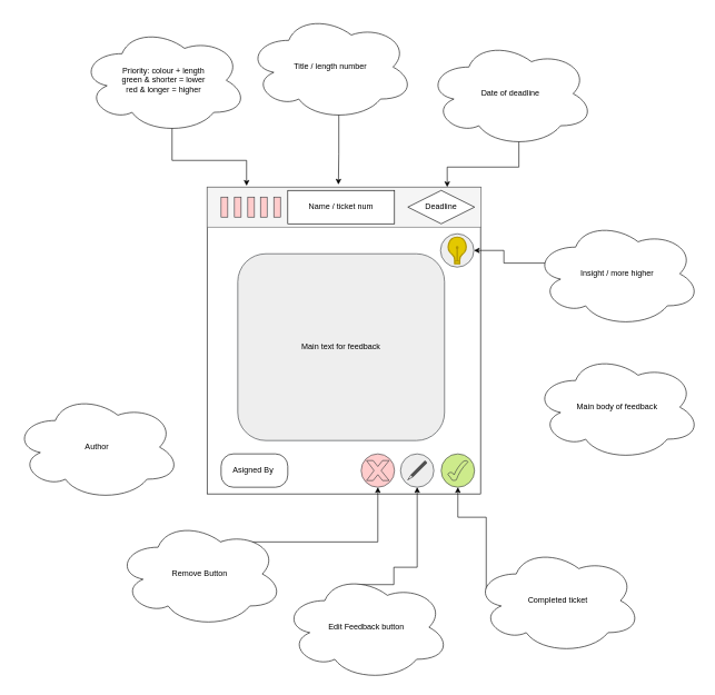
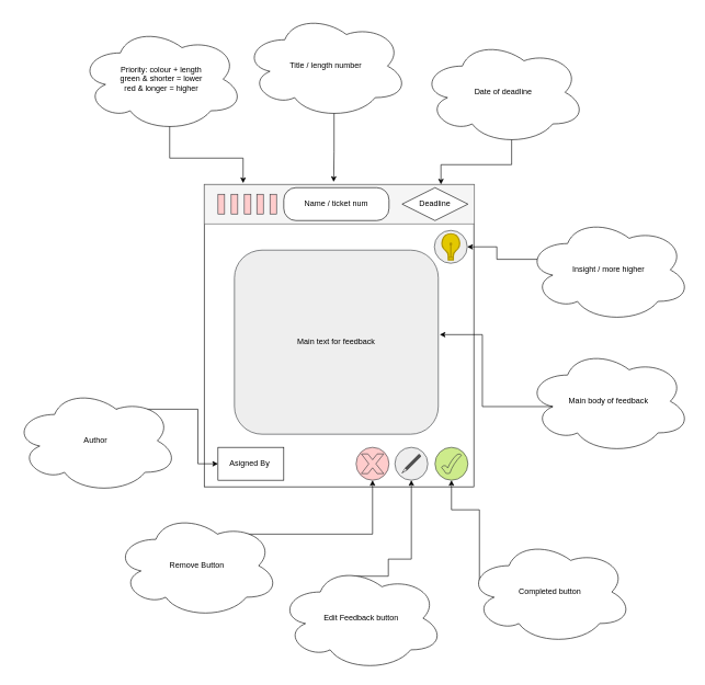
  <mxCell id="0" />
  <mxCell id="1" parent="0" />
  <mxCell id="2" value="" style="group" vertex="1" connectable="0" parent="1"><mxGeometry x="310" y="280" width="411" height="460" as="geometry" /></mxCell>
  <mxCell id="3" value="" style="rounded=0;whiteSpace=wrap;html=1;" vertex="1" parent="2"><mxGeometry width="410" height="460" as="geometry" /></mxCell>
  <mxCell id="4" value="" style="rounded=0;whiteSpace=wrap;html=1;fillColor=#f5f5f5;fontColor=#333333;strokeColor=#666666;" vertex="1" parent="2"><mxGeometry width="411" height="60" as="geometry" /></mxCell>
  <mxCell id="5" value="" style="rounded=0;whiteSpace=wrap;html=1;fillColor=#ffcccc;strokeColor=#36393d;" vertex="1" parent="2"><mxGeometry x="21" y="15" width="10" height="30" as="geometry" /></mxCell>
  <mxCell id="6" value="" style="rounded=0;whiteSpace=wrap;html=1;fillColor=#ffcccc;strokeColor=#36393d;" vertex="1" parent="2"><mxGeometry x="41" y="15" width="10" height="30" as="geometry" /></mxCell>
  <mxCell id="7" value="" style="rounded=0;whiteSpace=wrap;html=1;fillColor=#ffcccc;strokeColor=#36393d;" vertex="1" parent="2"><mxGeometry x="61" y="15" width="10" height="30" as="geometry" /></mxCell>
  <mxCell id="8" value="Deadline" style="rhombus;whiteSpace=wrap;html=1;arcSize=37;" vertex="1" parent="2"><mxGeometry x="301" y="5" width="100" height="50" as="geometry" /></mxCell>
  <mxCell id="9" value="Main text for feedback" style="rounded=1;whiteSpace=wrap;html=1;fillColor=#eeeeee;strokeColor=#36393d;" vertex="1" parent="2"><mxGeometry x="46" y="100" width="310" height="280" as="geometry" /></mxCell>
- <mxCell id="10" value="Name / ticket num" style="whiteSpace=wrap;html=1;arcSize=37;rounded=0;" vertex="1" parent="2"><mxGeometry x="121" y="5" width="160" height="50" as="geometry" /></mxCell>
+ <mxCell id="10" value="Name / ticket num" style="rounded=1;whiteSpace=wrap;html=1;arcSize=37;" vertex="1" parent="2"><mxGeometry x="121" y="5" width="160" height="50" as="geometry" /></mxCell>
  <mxCell id="11" value="" style="group" vertex="1" connectable="0" parent="2"><mxGeometry x="290" y="400" width="50" height="50" as="geometry" /></mxCell>
  <mxCell id="12" value="" style="ellipse;whiteSpace=wrap;html=1;fillColor=#eeeeee;strokeColor=#36393d;" vertex="1" parent="11"><mxGeometry width="50" height="50" as="geometry" /></mxCell>
  <mxCell id="13" value="" style="sketch=0;pointerEvents=1;shadow=0;dashed=0;html=1;strokeColor=none;fillColor=#505050;labelPosition=center;verticalLabelPosition=bottom;verticalAlign=top;outlineConnect=0;align=center;shape=mxgraph.office.concepts.writing_pencil;" vertex="1" parent="11"><mxGeometry x="10" y="10" width="30" height="30" as="geometry" /></mxCell>
  <mxCell id="14" value="" style="group" vertex="1" connectable="0" parent="2"><mxGeometry x="351" y="400" width="50" height="50" as="geometry" /></mxCell>
  <mxCell id="15" value="" style="ellipse;whiteSpace=wrap;html=1;fillColor=#cdeb8b;strokeColor=#36393d;" vertex="1" parent="14"><mxGeometry width="50" height="50" as="geometry" /></mxCell>
  <mxCell id="16" value="" style="verticalLabelPosition=bottom;verticalAlign=top;html=1;shape=mxgraph.basic.tick;fillColor=#cdeb8b;strokeColor=#36393d;" vertex="1" parent="14"><mxGeometry x="10" y="10" width="30" height="30" as="geometry" /></mxCell>
  <mxCell id="17" value="" style="rounded=0;whiteSpace=wrap;html=1;fillColor=#ffcccc;strokeColor=#36393d;" vertex="1" parent="2"><mxGeometry x="80" y="15" width="10" height="30" as="geometry" /></mxCell>
  <mxCell id="18" value="" style="rounded=0;whiteSpace=wrap;html=1;fillColor=#ffcccc;strokeColor=#36393d;" vertex="1" parent="2"><mxGeometry x="100" y="15" width="10" height="30" as="geometry" /></mxCell>
- <mxCell id="19" value="Asigned By&amp;nbsp;" style="rounded=1;whiteSpace=wrap;html=1;arcSize=37;" vertex="1" parent="2"><mxGeometry x="21" y="400" width="100" height="50" as="geometry" /></mxCell>
+ <mxCell id="19" value="Asigned By&amp;nbsp;" style="whiteSpace=wrap;html=1;arcSize=37;rounded=0;" vertex="1" parent="2"><mxGeometry x="21" y="400" width="100" height="50" as="geometry" /></mxCell>
  <mxCell id="20" value="" style="ellipse;whiteSpace=wrap;html=1;fillColor=#ffcccc;strokeColor=#36393d;" vertex="1" parent="2"><mxGeometry x="231" y="400" width="50" height="50" as="geometry" /></mxCell>
  <mxCell id="21" value="" style="verticalLabelPosition=bottom;verticalAlign=top;html=1;shape=mxgraph.basic.x;fillColor=#ffcccc;strokeColor=#36393d;" vertex="1" parent="2"><mxGeometry x="239" y="410" width="34" height="30" as="geometry" /></mxCell>
  <mxCell id="22" value="Priority: colour + length&lt;div&gt;green &amp;amp; shorter = lower&lt;/div&gt;&lt;div&gt;red &amp;amp; longer = higher&lt;/div&gt;" style="ellipse;shape=cloud;whiteSpace=wrap;html=1;" vertex="1" parent="1"><mxGeometry x="120" y="40" width="250" height="160" as="geometry" /></mxCell>
  <mxCell id="23" style="edgeStyle=orthogonalEdgeStyle;rounded=0;orthogonalLoop=1;jettySize=auto;html=1;exitX=0.55;exitY=0.95;exitDx=0;exitDy=0;exitPerimeter=0;entryX=0.144;entryY=-0.033;entryDx=0;entryDy=0;entryPerimeter=0;" edge="1" parent="1" source="22" target="4"><mxGeometry relative="1" as="geometry" /></mxCell>
  <mxCell id="24" value="Title / length number" style="ellipse;shape=cloud;whiteSpace=wrap;html=1;" vertex="1" parent="1"><mxGeometry x="370" y="20" width="250" height="160" as="geometry" /></mxCell>
  <mxCell id="25" style="edgeStyle=orthogonalEdgeStyle;rounded=0;orthogonalLoop=1;jettySize=auto;html=1;exitX=0.55;exitY=0.95;exitDx=0;exitDy=0;exitPerimeter=0;entryX=0.479;entryY=-0.063;entryDx=0;entryDy=0;entryPerimeter=0;" edge="1" parent="1" source="24" target="4"><mxGeometry relative="1" as="geometry" /></mxCell>
  <mxCell id="26" value="Date of deadline" style="ellipse;shape=cloud;whiteSpace=wrap;html=1;" vertex="1" parent="1"><mxGeometry x="640" y="60" width="250" height="160" as="geometry" /></mxCell>
  <mxCell id="27" style="edgeStyle=orthogonalEdgeStyle;rounded=0;orthogonalLoop=1;jettySize=auto;html=1;exitX=0.55;exitY=0.95;exitDx=0;exitDy=0;exitPerimeter=0;entryX=0.876;entryY=0;entryDx=0;entryDy=0;entryPerimeter=0;" edge="1" parent="1" source="26" target="4"><mxGeometry relative="1" as="geometry" /></mxCell>
  <mxCell id="28" value="Main body of feedback" style="ellipse;shape=cloud;whiteSpace=wrap;html=1;" vertex="1" parent="1"><mxGeometry x="800" y="530" width="250" height="160" as="geometry" /></mxCell>
+ <mxCell id="29" style="edgeStyle=orthogonalEdgeStyle;rounded=0;orthogonalLoop=1;jettySize=auto;html=1;exitX=0.16;exitY=0.55;exitDx=0;exitDy=0;exitPerimeter=0;entryX=1.007;entryY=0.459;entryDx=0;entryDy=0;entryPerimeter=0;" edge="1" parent="1" source="28" target="9"><mxGeometry relative="1" as="geometry" /></mxCell>
  <mxCell id="30" style="edgeStyle=orthogonalEdgeStyle;rounded=0;orthogonalLoop=1;jettySize=auto;html=1;exitX=0.07;exitY=0.4;exitDx=0;exitDy=0;exitPerimeter=0;entryX=0.5;entryY=1;entryDx=0;entryDy=0;" edge="1" parent="1" source="31" target="15"><mxGeometry relative="1" as="geometry" /></mxCell>
- <mxCell id="31" value="Completed ticket" style="ellipse;shape=cloud;whiteSpace=wrap;html=1;" vertex="1" parent="1"><mxGeometry x="711" y="820" width="250" height="160" as="geometry" /></mxCell>
+ <mxCell id="31" value="Completed button" style="ellipse;shape=cloud;whiteSpace=wrap;html=1;" vertex="1" parent="1"><mxGeometry x="711" y="820" width="250" height="160" as="geometry" /></mxCell>
  <mxCell id="32" style="edgeStyle=orthogonalEdgeStyle;rounded=0;orthogonalLoop=1;jettySize=auto;html=1;exitX=0.4;exitY=0.1;exitDx=0;exitDy=0;exitPerimeter=0;entryX=0.5;entryY=1;entryDx=0;entryDy=0;" edge="1" parent="1" source="33" target="12"><mxGeometry relative="1" as="geometry"><Array as="points"><mxPoint x="590" y="876" /><mxPoint x="590" y="850" /><mxPoint x="625" y="850" /></Array></mxGeometry></mxCell>
  <mxCell id="33" value="Edit Feedback button" style="ellipse;shape=cloud;whiteSpace=wrap;html=1;" vertex="1" parent="1"><mxGeometry x="424" y="860" width="250" height="160" as="geometry" /></mxCell>
  <mxCell id="34" style="edgeStyle=orthogonalEdgeStyle;rounded=0;orthogonalLoop=1;jettySize=auto;html=1;exitX=0.625;exitY=0.2;exitDx=0;exitDy=0;exitPerimeter=0;entryX=0.5;entryY=1;entryDx=0;entryDy=0;" edge="1" parent="1" source="35" target="20"><mxGeometry relative="1" as="geometry" /></mxCell>
  <mxCell id="35" value="Remove Button" style="ellipse;shape=cloud;whiteSpace=wrap;html=1;" vertex="1" parent="1"><mxGeometry x="174" y="780" width="250" height="160" as="geometry" /></mxCell>
+ <mxCell id="36" style="edgeStyle=orthogonalEdgeStyle;rounded=0;orthogonalLoop=1;jettySize=auto;html=1;exitX=0.625;exitY=0.2;exitDx=0;exitDy=0;exitPerimeter=0;entryX=0;entryY=0.5;entryDx=0;entryDy=0;" edge="1" parent="1" source="37" target="19"><mxGeometry relative="1" as="geometry" /></mxCell>
  <mxCell id="37" value="Author" style="ellipse;shape=cloud;whiteSpace=wrap;html=1;" vertex="1" parent="1"><mxGeometry x="20" y="590" width="250" height="160" as="geometry" /></mxCell>
  <mxCell id="38" value="" style="group" vertex="1" connectable="0" parent="1"><mxGeometry x="660" y="350" width="60" height="70" as="geometry" /></mxCell>
  <mxCell id="39" value="" style="ellipse;whiteSpace=wrap;html=1;fillColor=#eeeeee;strokeColor=#36393d;" vertex="1" parent="38"><mxGeometry width="50" height="50" as="geometry" /></mxCell>
  <mxCell id="40" value="" style="html=1;verticalLabelPosition=bottom;align=center;labelBackgroundColor=#ffffff;verticalAlign=top;strokeWidth=2;strokeColor=#B09500;shadow=0;dashed=0;shape=mxgraph.ios7.icons.lightbulb;fillColor=#e3c800;fontColor=#000000;" vertex="1" parent="38"><mxGeometry x="10.5" y="5.07" width="29" height="39.85" as="geometry" /></mxCell>
  <mxCell id="41" style="edgeStyle=orthogonalEdgeStyle;rounded=0;orthogonalLoop=1;jettySize=auto;html=1;exitX=0.07;exitY=0.4;exitDx=0;exitDy=0;exitPerimeter=0;entryX=1;entryY=0.5;entryDx=0;entryDy=0;" edge="1" parent="1" source="42" target="39"><mxGeometry relative="1" as="geometry" /></mxCell>
  <mxCell id="42" value="Insight / more higher" style="ellipse;shape=cloud;whiteSpace=wrap;html=1;" vertex="1" parent="1"><mxGeometry x="800" y="330" width="250" height="160" as="geometry" /></mxCell>
